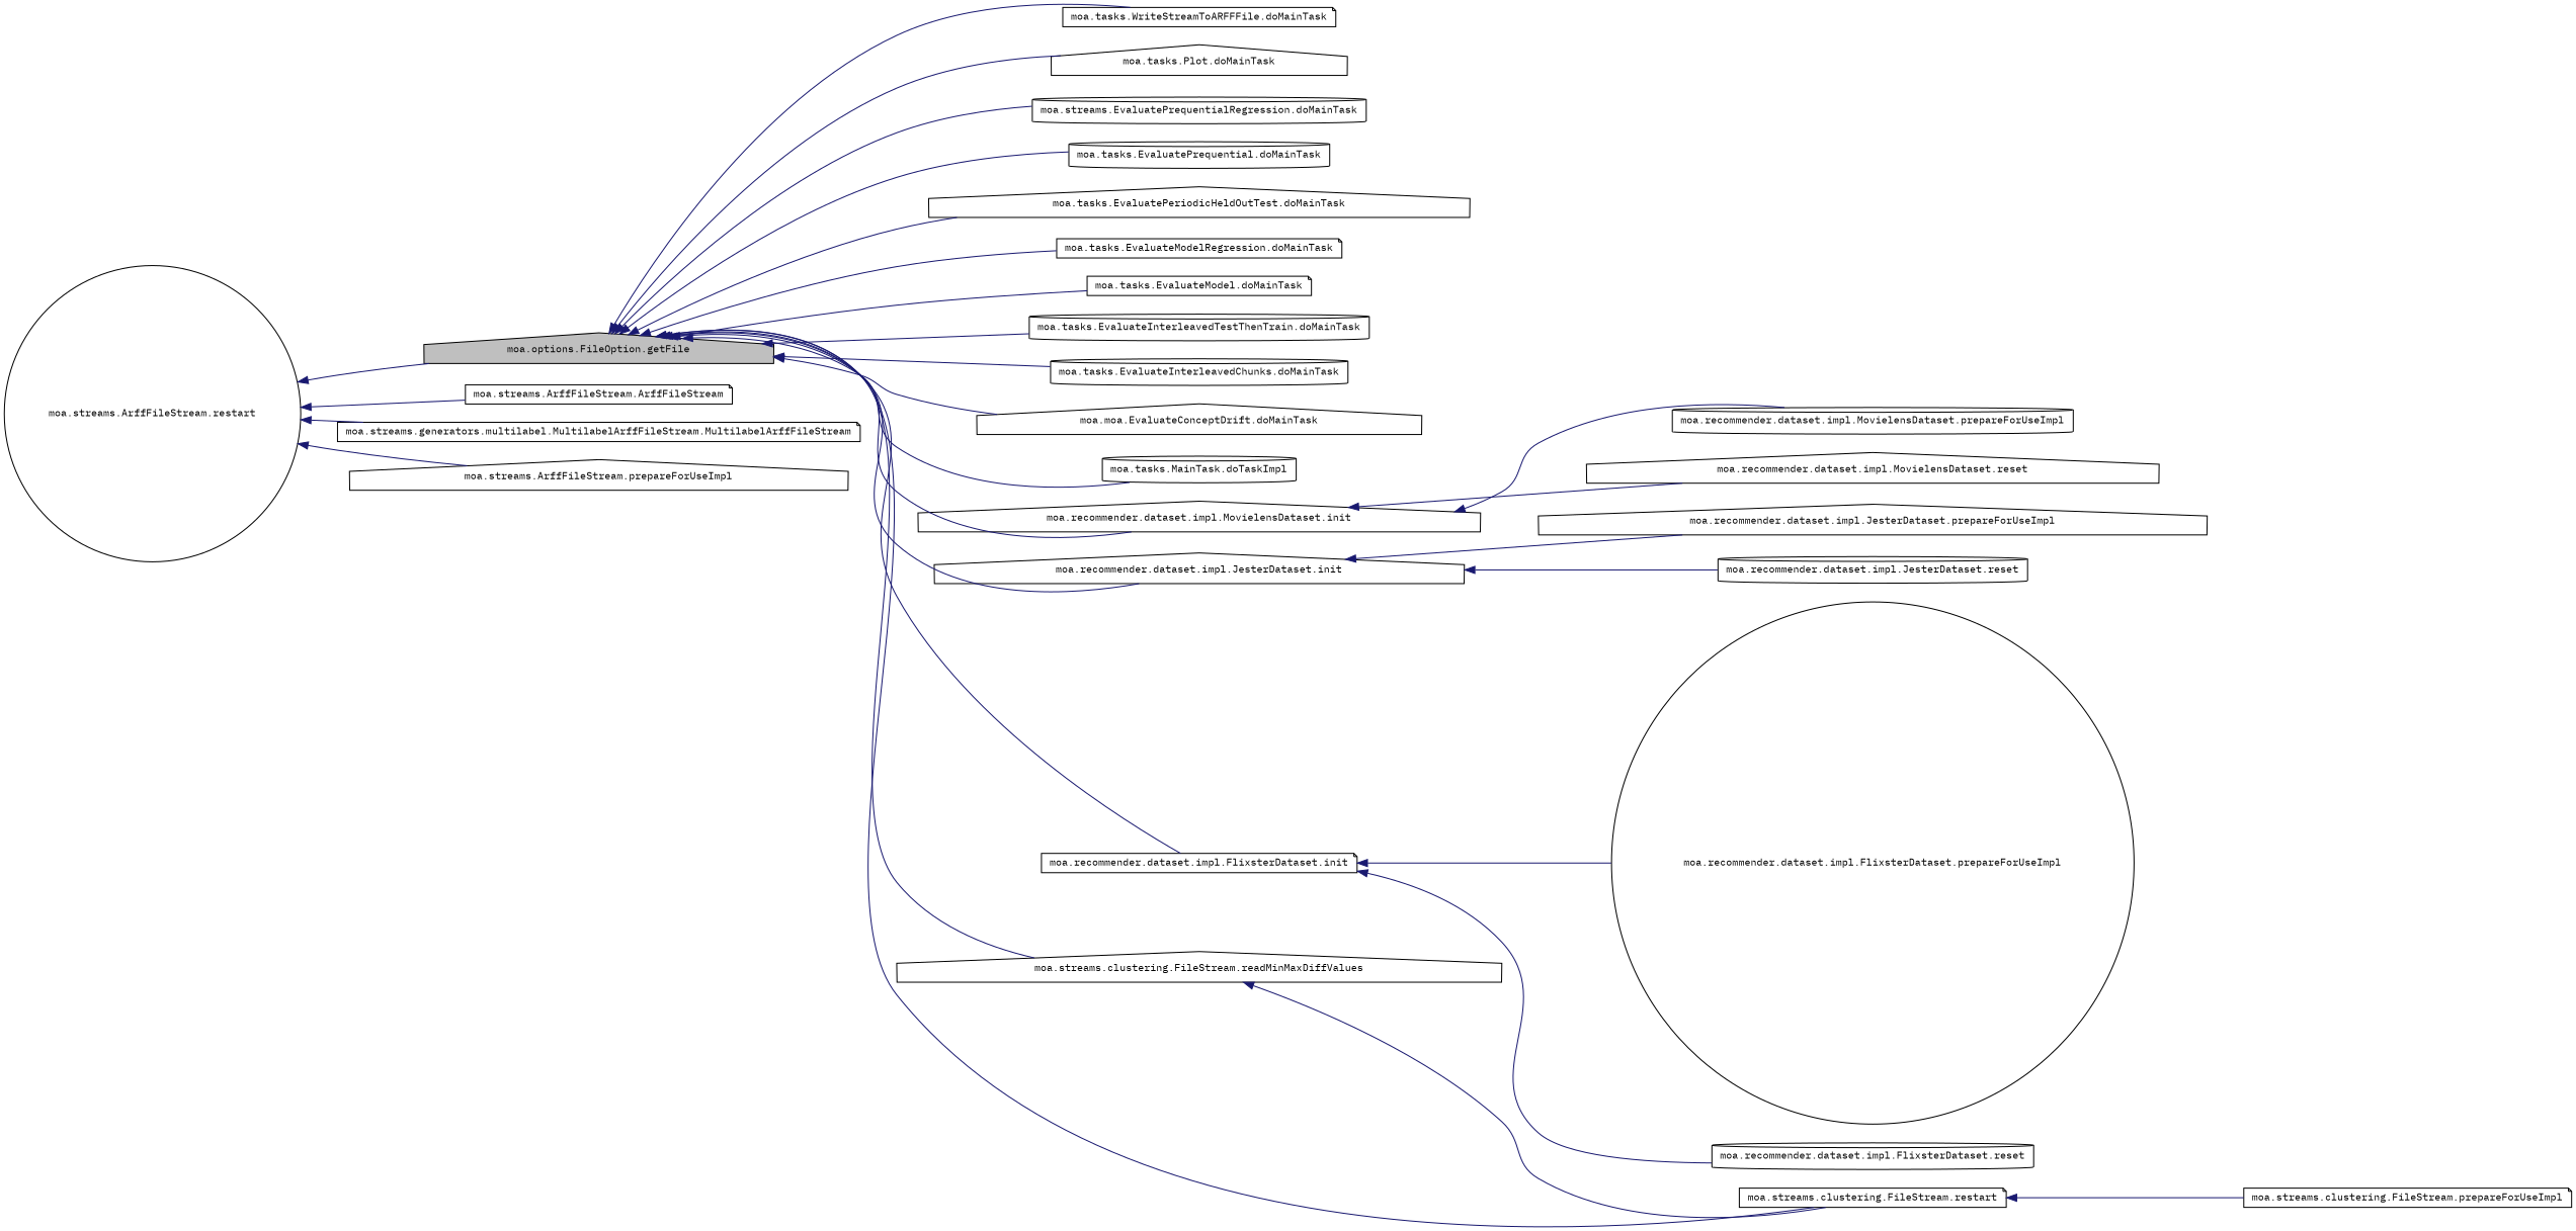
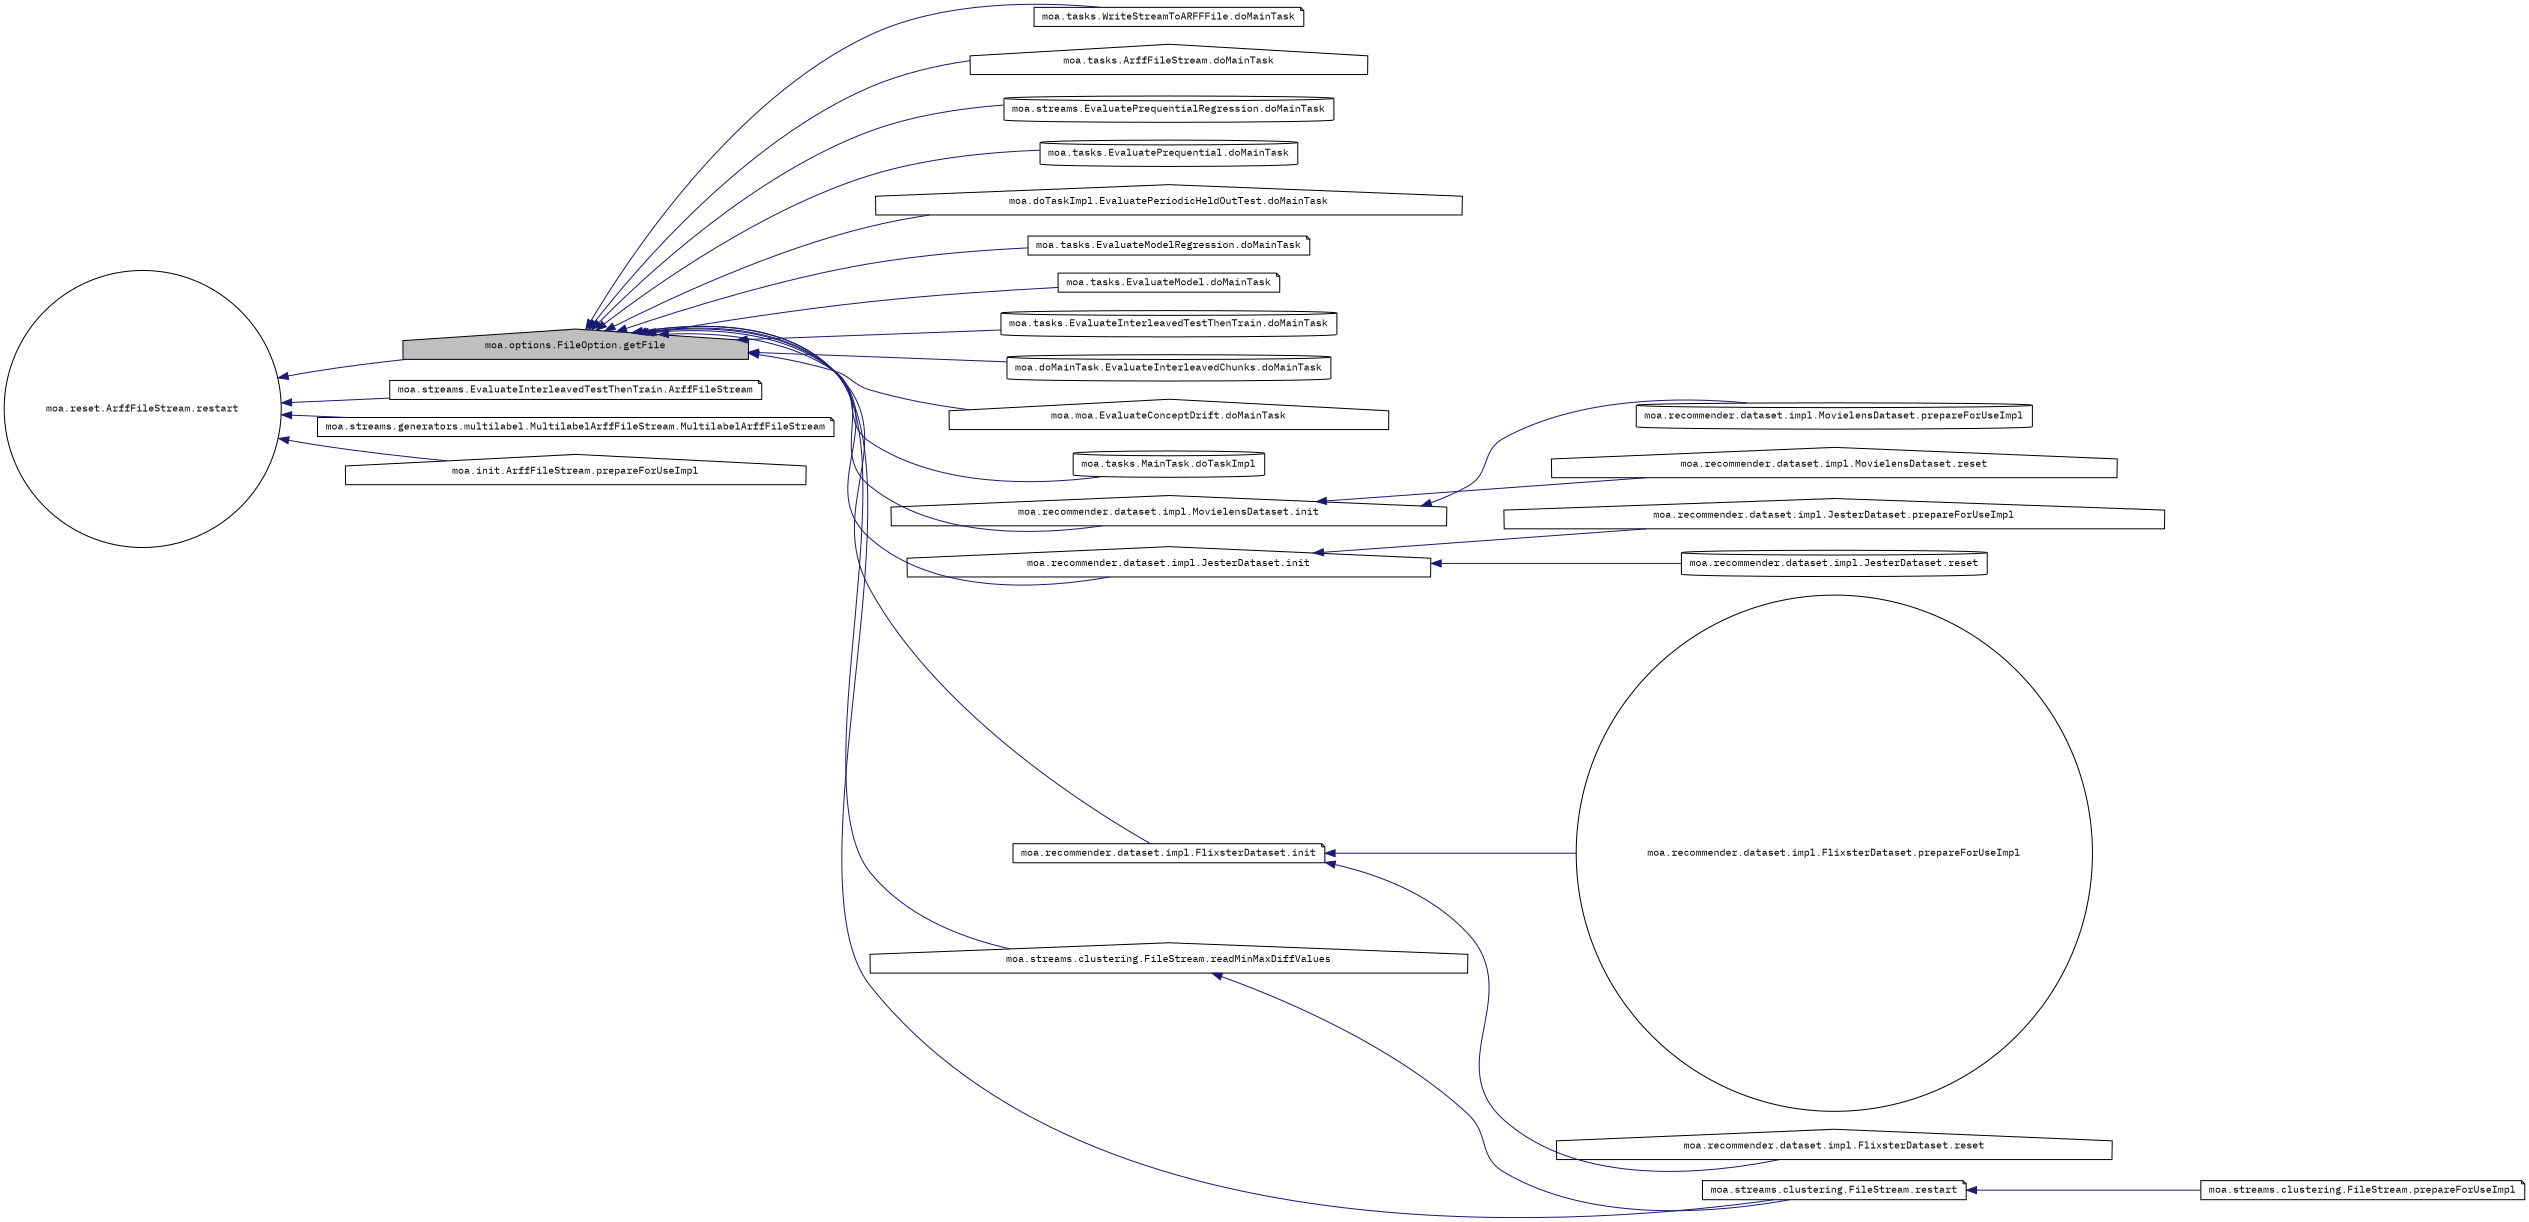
  digraph {
    fontname="IBM Plex Mono"
    rankdir=LR
    node [color=black fillcolor=white fontname="IBM Plex Mono" fontsize=10 shape=house style=filled]
    edge [color=midnightblue dir=back fontname="IBM Plex Mono" fontsize=10 labelfontname=Helvetica labelfontsize=10 style=solid]
    n1 [fillcolor=grey75 fontcolor=black height=0.2 label="moa.options.FileOption.getFile" width=0.4]
    n2 [height=0.2 label="moa.tasks.WriteStreamToARFFFile.doMainTask" shape=note width=0.4]
-   n3 [height=0.2 label="moa.tasks.Plot.doMainTask" width=0.4]
+   n3 [height=0.2 label="moa.tasks.ArffFileStream.doMainTask" width=0.4]
    n4 [height=0.2 label="moa.streams.EvaluatePrequentialRegression.doMainTask" shape=cylinder width=0.4]
    n5 [height=0.2 label="moa.tasks.EvaluatePrequential.doMainTask" shape=cylinder width=0.4]
-   n6 [height=0.2 label="moa.tasks.EvaluatePeriodicHeldOutTest.doMainTask" width=0.4]
+   n6 [height=0.2 label="moa.doTaskImpl.EvaluatePeriodicHeldOutTest.doMainTask" width=0.4]
    n7 [height=0.2 label="moa.tasks.EvaluateModelRegression.doMainTask" shape=note width=0.4]
    n8 [height=0.2 label="moa.tasks.EvaluateModel.doMainTask" shape=note width=0.4]
    n9 [height=0.2 label="moa.tasks.EvaluateInterleavedTestThenTrain.doMainTask" shape=cylinder width=0.4]
-   n10 [height=0.2 label="moa.tasks.EvaluateInterleavedChunks.doMainTask" shape=cylinder width=0.4]
+   n10 [height=0.2 label="moa.doMainTask.EvaluateInterleavedChunks.doMainTask" shape=cylinder width=0.4]
    n11 [height=0.2 label="moa.moa.EvaluateConceptDrift.doMainTask" width=0.4]
    n12 [height=0.2 label="moa.tasks.MainTask.doTaskImpl" shape=cylinder width=0.4]
    n13 [height=0.2 label="moa.recommender.dataset.impl.MovielensDataset.init" width=0.4]
    n14 [height=0.2 label="moa.recommender.dataset.impl.JesterDataset.init" width=0.4]
    n15 [height=0.2 label="moa.recommender.dataset.impl.FlixsterDataset.init" shape=note width=0.4]
    n16 [height=0.2 label="moa.streams.clustering.FileStream.readMinMaxDiffValues" width=0.4]
    n17 [height=0.2 label="moa.streams.clustering.FileStream.restart" shape=note width=0.4]
    n18 [height=0.2 label="moa.recommender.dataset.impl.MovielensDataset.prepareForUseImpl" shape=cylinder width=0.4]
    n19 [height=0.2 label="moa.recommender.dataset.impl.MovielensDataset.reset" width=0.4]
    n20 [height=0.2 label="moa.recommender.dataset.impl.JesterDataset.prepareForUseImpl" width=0.4]
    n21 [height=0.2 label="moa.recommender.dataset.impl.JesterDataset.reset" shape=cylinder width=0.4]
    n22 [height=0.2 label="moa.recommender.dataset.impl.FlixsterDataset.prepareForUseImpl" shape=circle width=0.4]
-   n23 [height=0.2 label="moa.recommender.dataset.impl.FlixsterDataset.reset" shape=cylinder width=0.4]
+   n23 [height=0.2 label="moa.recommender.dataset.impl.FlixsterDataset.reset" width=0.4]
    n24 [height=0.2 label="moa.streams.clustering.FileStream.prepareForUseImpl" shape=note width=0.4]
-   n25 [height=0.2 label="moa.streams.ArffFileStream.restart" shape=circle width=0.4]
-   n26 [height=0.2 label="moa.streams.ArffFileStream.ArffFileStream" shape=note width=0.4]
+   n25 [height=0.2 label="moa.reset.ArffFileStream.restart" shape=circle width=0.4]
+   n26 [height=0.2 label="moa.streams.EvaluateInterleavedTestThenTrain.ArffFileStream" shape=note width=0.4]
    n27 [height=0.2 label="moa.streams.generators.multilabel.MultilabelArffFileStream.MultilabelArffFileStream" shape=note width=0.4]
-   n28 [height=0.2 label="moa.streams.ArffFileStream.prepareForUseImpl" width=0.4]
+   n28 [height=0.2 label="moa.init.ArffFileStream.prepareForUseImpl" width=0.4]
    n1 -> n2
    n1 -> n3
    n1 -> n4
    n1 -> n5
    n1 -> n6
    n1 -> n7
    n1 -> n8
    n1 -> n9
    n1 -> n10
    n1 -> n11
    n1 -> n12
    n1 -> n13
    n1 -> n14
    n1 -> n15
    n1 -> n16
    n1 -> n17
    n13 -> n18
    n13 -> n19
    n14 -> n20
    n14 -> n21
    n15 -> n22
    n15 -> n23
    n16 -> n17
    n17 -> n24
    n25 -> n1
    n25 -> n26
    n25 -> n27
    n25 -> n28
  }
